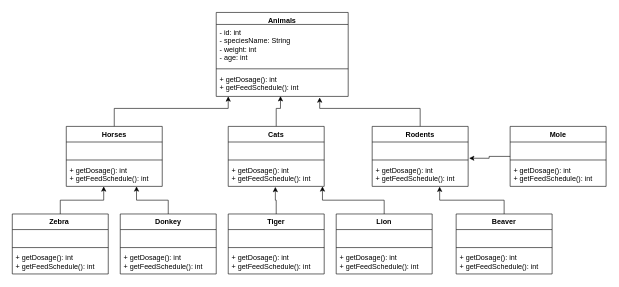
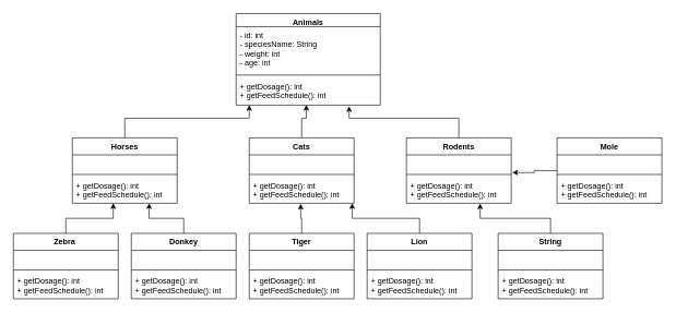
  <mxCell id="0" />
  <mxCell id="1" parent="0" />
  <mxCell id="2" value="Animals" style="swimlane;fontStyle=1;align=center;verticalAlign=top;childLayout=stackLayout;horizontal=1;startSize=20;horizontalStack=0;resizeParent=1;resizeParentMax=0;resizeLast=0;collapsible=1;marginBottom=0;" vertex="1" parent="1"><mxGeometry x="360" y="20" width="220" height="140" as="geometry" /></mxCell>
  <mxCell id="3" value="- id: int&#10;- speciesName: String&#10;- weight: int&#10;- age: int" style="text;strokeColor=none;fillColor=none;align=left;verticalAlign=top;spacingLeft=4;spacingRight=4;overflow=hidden;rotatable=0;points=[[0,0.5],[1,0.5]];portConstraint=eastwest;" vertex="1" parent="2"><mxGeometry y="20" width="220" height="70" as="geometry" /></mxCell>
  <mxCell id="4" value="" style="line;strokeWidth=1;fillColor=none;align=left;verticalAlign=middle;spacingTop=-1;spacingLeft=3;spacingRight=3;rotatable=0;labelPosition=right;points=[];portConstraint=eastwest;" vertex="1" parent="2"><mxGeometry y="90" width="220" height="8" as="geometry" /></mxCell>
  <mxCell id="5" value="+ getDosage(): int&#10;+ getFeedSchedule(): int" style="text;strokeColor=none;fillColor=none;align=left;verticalAlign=top;spacingLeft=4;spacingRight=4;overflow=hidden;rotatable=0;points=[[0,0.5],[1,0.5]];portConstraint=eastwest;" vertex="1" parent="2"><mxGeometry y="98" width="220" height="42" as="geometry" /></mxCell>
  <mxCell id="6" style="edgeStyle=orthogonalEdgeStyle;rounded=0;orthogonalLoop=1;jettySize=auto;html=1;" edge="1" parent="1" source="7" target="5"><mxGeometry relative="1" as="geometry"><mxPoint x="467" y="163" as="targetPoint" /><Array as="points"><mxPoint x="190" y="180" /><mxPoint x="380" y="180" /></Array></mxGeometry></mxCell>
  <mxCell id="7" value="Horses" style="swimlane;fontStyle=1;align=center;verticalAlign=top;childLayout=stackLayout;horizontal=1;startSize=26;horizontalStack=0;resizeParent=1;resizeParentMax=0;resizeLast=0;collapsible=1;marginBottom=0;" vertex="1" parent="1"><mxGeometry x="110" y="210" width="160" height="100" as="geometry" /></mxCell>
  <mxCell id="8" value=" &#10;" style="text;strokeColor=none;fillColor=none;align=left;verticalAlign=top;spacingLeft=4;spacingRight=4;overflow=hidden;rotatable=0;points=[[0,0.5],[1,0.5]];portConstraint=eastwest;" vertex="1" parent="7"><mxGeometry y="26" width="160" height="26" as="geometry" /></mxCell>
  <mxCell id="9" value="" style="line;strokeWidth=1;fillColor=none;align=left;verticalAlign=middle;spacingTop=-1;spacingLeft=3;spacingRight=3;rotatable=0;labelPosition=right;points=[];portConstraint=eastwest;" vertex="1" parent="7"><mxGeometry y="52" width="160" height="8" as="geometry" /></mxCell>
  <mxCell id="10" value="+ getDosage(): int&#10;+ getFeedSchedule(): int" style="text;strokeColor=none;fillColor=none;align=left;verticalAlign=top;spacingLeft=4;spacingRight=4;overflow=hidden;rotatable=0;points=[[0,0.5],[1,0.5]];portConstraint=eastwest;" vertex="1" parent="7"><mxGeometry y="60" width="160" height="40" as="geometry" /></mxCell>
  <mxCell id="11" style="edgeStyle=orthogonalEdgeStyle;rounded=0;orthogonalLoop=1;jettySize=auto;html=1;entryX=0.487;entryY=0.991;entryDx=0;entryDy=0;entryPerimeter=0;" edge="1" parent="1" source="12" target="5"><mxGeometry relative="1" as="geometry"><Array as="points"><mxPoint x="460" y="180" /><mxPoint x="467" y="180" /></Array></mxGeometry></mxCell>
  <mxCell id="12" value="Cats" style="swimlane;fontStyle=1;align=center;verticalAlign=top;childLayout=stackLayout;horizontal=1;startSize=26;horizontalStack=0;resizeParent=1;resizeParentMax=0;resizeLast=0;collapsible=1;marginBottom=0;" vertex="1" parent="1"><mxGeometry x="380" y="210" width="160" height="100" as="geometry" /></mxCell>
  <mxCell id="13" value=" &#10;" style="text;strokeColor=none;fillColor=none;align=left;verticalAlign=top;spacingLeft=4;spacingRight=4;overflow=hidden;rotatable=0;points=[[0,0.5],[1,0.5]];portConstraint=eastwest;" vertex="1" parent="12"><mxGeometry y="26" width="160" height="26" as="geometry" /></mxCell>
  <mxCell id="14" value="" style="line;strokeWidth=1;fillColor=none;align=left;verticalAlign=middle;spacingTop=-1;spacingLeft=3;spacingRight=3;rotatable=0;labelPosition=right;points=[];portConstraint=eastwest;" vertex="1" parent="12"><mxGeometry y="52" width="160" height="8" as="geometry" /></mxCell>
  <mxCell id="15" value="+ getDosage(): int&#10;+ getFeedSchedule(): int" style="text;strokeColor=none;fillColor=none;align=left;verticalAlign=top;spacingLeft=4;spacingRight=4;overflow=hidden;rotatable=0;points=[[0,0.5],[1,0.5]];portConstraint=eastwest;" vertex="1" parent="12"><mxGeometry y="60" width="160" height="40" as="geometry" /></mxCell>
  <mxCell id="16" style="edgeStyle=orthogonalEdgeStyle;rounded=0;orthogonalLoop=1;jettySize=auto;html=1;entryX=0.784;entryY=1.042;entryDx=0;entryDy=0;entryPerimeter=0;" edge="1" parent="1" source="17" target="5"><mxGeometry relative="1" as="geometry"><Array as="points"><mxPoint x="700" y="180" /><mxPoint x="532" y="180" /></Array></mxGeometry></mxCell>
  <mxCell id="17" value="Rodents" style="swimlane;fontStyle=1;align=center;verticalAlign=top;childLayout=stackLayout;horizontal=1;startSize=26;horizontalStack=0;resizeParent=1;resizeParentMax=0;resizeLast=0;collapsible=1;marginBottom=0;" vertex="1" parent="1"><mxGeometry x="620" y="210" width="160" height="100" as="geometry" /></mxCell>
  <mxCell id="18" value=" &#10;" style="text;strokeColor=none;fillColor=none;align=left;verticalAlign=top;spacingLeft=4;spacingRight=4;overflow=hidden;rotatable=0;points=[[0,0.5],[1,0.5]];portConstraint=eastwest;" vertex="1" parent="17"><mxGeometry y="26" width="160" height="26" as="geometry" /></mxCell>
  <mxCell id="19" value="" style="line;strokeWidth=1;fillColor=none;align=left;verticalAlign=middle;spacingTop=-1;spacingLeft=3;spacingRight=3;rotatable=0;labelPosition=right;points=[];portConstraint=eastwest;" vertex="1" parent="17"><mxGeometry y="52" width="160" height="8" as="geometry" /></mxCell>
  <mxCell id="20" value="+ getDosage(): int&#10;+ getFeedSchedule(): int" style="text;strokeColor=none;fillColor=none;align=left;verticalAlign=top;spacingLeft=4;spacingRight=4;overflow=hidden;rotatable=0;points=[[0,0.5],[1,0.5]];portConstraint=eastwest;" vertex="1" parent="17"><mxGeometry y="60" width="160" height="40" as="geometry" /></mxCell>
  <mxCell id="21" style="edgeStyle=orthogonalEdgeStyle;rounded=0;orthogonalLoop=1;jettySize=auto;html=1;entryX=0.39;entryY=1.001;entryDx=0;entryDy=0;entryPerimeter=0;" edge="1" parent="1" source="22" target="10"><mxGeometry relative="1" as="geometry" /></mxCell>
  <mxCell id="22" value="Zebra " style="swimlane;fontStyle=1;align=center;verticalAlign=top;childLayout=stackLayout;horizontal=1;startSize=26;horizontalStack=0;resizeParent=1;resizeParentMax=0;resizeLast=0;collapsible=1;marginBottom=0;" vertex="1" parent="1"><mxGeometry y="356" width="160" height="100" as="geometry" x="20" /></mxCell>
  <mxCell id="23" value=" &#10;" style="text;strokeColor=none;fillColor=none;align=left;verticalAlign=top;spacingLeft=4;spacingRight=4;overflow=hidden;rotatable=0;points=[[0,0.5],[1,0.5]];portConstraint=eastwest;" vertex="1" parent="22"><mxGeometry y="26" width="160" height="26" as="geometry" /></mxCell>
  <mxCell id="24" value="" style="line;strokeWidth=1;fillColor=none;align=left;verticalAlign=middle;spacingTop=-1;spacingLeft=3;spacingRight=3;rotatable=0;labelPosition=right;points=[];portConstraint=eastwest;" vertex="1" parent="22"><mxGeometry y="52" width="160" height="8" as="geometry" /></mxCell>
  <mxCell id="25" value="+ getDosage(): int&#10;+ getFeedSchedule(): int" style="text;strokeColor=none;fillColor=none;align=left;verticalAlign=top;spacingLeft=4;spacingRight=4;overflow=hidden;rotatable=0;points=[[0,0.5],[1,0.5]];portConstraint=eastwest;" vertex="1" parent="22"><mxGeometry y="60" width="160" height="40" as="geometry" /></mxCell>
  <mxCell id="26" style="edgeStyle=orthogonalEdgeStyle;rounded=0;orthogonalLoop=1;jettySize=auto;html=1;entryX=0.732;entryY=1.001;entryDx=0;entryDy=0;entryPerimeter=0;" edge="1" parent="1" source="27" target="10"><mxGeometry relative="1" as="geometry" /></mxCell>
  <mxCell id="27" value="Donkey" style="swimlane;fontStyle=1;align=center;verticalAlign=top;childLayout=stackLayout;horizontal=1;startSize=26;horizontalStack=0;resizeParent=1;resizeParentMax=0;resizeLast=0;collapsible=1;marginBottom=0;" vertex="1" parent="1"><mxGeometry x="200" y="356" width="160" height="100" as="geometry" /></mxCell>
  <mxCell id="28" value=" &#10;" style="text;strokeColor=none;fillColor=none;align=left;verticalAlign=top;spacingLeft=4;spacingRight=4;overflow=hidden;rotatable=0;points=[[0,0.5],[1,0.5]];portConstraint=eastwest;" vertex="1" parent="27"><mxGeometry y="26" width="160" height="26" as="geometry" /></mxCell>
  <mxCell id="29" value="" style="line;strokeWidth=1;fillColor=none;align=left;verticalAlign=middle;spacingTop=-1;spacingLeft=3;spacingRight=3;rotatable=0;labelPosition=right;points=[];portConstraint=eastwest;" vertex="1" parent="27"><mxGeometry y="52" width="160" height="8" as="geometry" /></mxCell>
  <mxCell id="30" value="+ getDosage(): int&#10;+ getFeedSchedule(): int" style="text;strokeColor=none;fillColor=none;align=left;verticalAlign=top;spacingLeft=4;spacingRight=4;overflow=hidden;rotatable=0;points=[[0,0.5],[1,0.5]];portConstraint=eastwest;" vertex="1" parent="27"><mxGeometry y="60" width="160" height="40" as="geometry" /></mxCell>
  <mxCell id="31" style="edgeStyle=orthogonalEdgeStyle;rounded=0;orthogonalLoop=1;jettySize=auto;html=1;entryX=0.491;entryY=1.023;entryDx=0;entryDy=0;entryPerimeter=0;" edge="1" parent="1" source="32" target="15"><mxGeometry relative="1" as="geometry" /></mxCell>
  <mxCell id="32" value="Tiger" style="swimlane;fontStyle=1;align=center;verticalAlign=top;childLayout=stackLayout;horizontal=1;startSize=26;horizontalStack=0;resizeParent=1;resizeParentMax=0;resizeLast=0;collapsible=1;marginBottom=0;" vertex="1" parent="1"><mxGeometry x="380" y="356" width="160" height="100" as="geometry" /></mxCell>
  <mxCell id="33" value=" " style="text;strokeColor=none;fillColor=none;align=left;verticalAlign=top;spacingLeft=4;spacingRight=4;overflow=hidden;rotatable=0;points=[[0,0.5],[1,0.5]];portConstraint=eastwest;" vertex="1" parent="32"><mxGeometry y="26" width="160" height="26" as="geometry" /></mxCell>
  <mxCell id="34" value="" style="line;strokeWidth=1;fillColor=none;align=left;verticalAlign=middle;spacingTop=-1;spacingLeft=3;spacingRight=3;rotatable=0;labelPosition=right;points=[];portConstraint=eastwest;" vertex="1" parent="32"><mxGeometry y="52" width="160" height="8" as="geometry" /></mxCell>
  <mxCell id="35" value="+ getDosage(): int&#10;+ getFeedSchedule(): int" style="text;strokeColor=none;fillColor=none;align=left;verticalAlign=top;spacingLeft=4;spacingRight=4;overflow=hidden;rotatable=0;points=[[0,0.5],[1,0.5]];portConstraint=eastwest;" vertex="1" parent="32"><mxGeometry y="60" width="160" height="40" as="geometry" /></mxCell>
  <mxCell id="36" style="edgeStyle=orthogonalEdgeStyle;rounded=0;orthogonalLoop=1;jettySize=auto;html=1;exitX=0.5;exitY=0;exitDx=0;exitDy=0;entryX=0.982;entryY=1.001;entryDx=0;entryDy=0;entryPerimeter=0;" edge="1" parent="1" source="37" target="15"><mxGeometry relative="1" as="geometry" /></mxCell>
  <mxCell id="37" value="Lion" style="swimlane;fontStyle=1;align=center;verticalAlign=top;childLayout=stackLayout;horizontal=1;startSize=26;horizontalStack=0;resizeParent=1;resizeParentMax=0;resizeLast=0;collapsible=1;marginBottom=0;" vertex="1" parent="1"><mxGeometry x="560" y="356" width="160" height="100" as="geometry" /></mxCell>
  <mxCell id="38" value=" " style="text;strokeColor=none;fillColor=none;align=left;verticalAlign=top;spacingLeft=4;spacingRight=4;overflow=hidden;rotatable=0;points=[[0,0.5],[1,0.5]];portConstraint=eastwest;" vertex="1" parent="37"><mxGeometry y="26" width="160" height="26" as="geometry" /></mxCell>
  <mxCell id="39" value="" style="line;strokeWidth=1;fillColor=none;align=left;verticalAlign=middle;spacingTop=-1;spacingLeft=3;spacingRight=3;rotatable=0;labelPosition=right;points=[];portConstraint=eastwest;" vertex="1" parent="37"><mxGeometry y="52" width="160" height="8" as="geometry" /></mxCell>
  <mxCell id="40" value="+ getDosage(): int&#10;+ getFeedSchedule(): int" style="text;strokeColor=none;fillColor=none;align=left;verticalAlign=top;spacingLeft=4;spacingRight=4;overflow=hidden;rotatable=0;points=[[0,0.5],[1,0.5]];portConstraint=eastwest;" vertex="1" parent="37"><mxGeometry y="60" width="160" height="40" as="geometry" /></mxCell>
  <mxCell id="41" style="edgeStyle=orthogonalEdgeStyle;rounded=0;orthogonalLoop=1;jettySize=auto;html=1;entryX=0.703;entryY=1.012;entryDx=0;entryDy=0;entryPerimeter=0;" edge="1" parent="1" source="42" target="20"><mxGeometry relative="1" as="geometry" /></mxCell>
- <mxCell id="42" value="Beaver" style="swimlane;fontStyle=1;align=center;verticalAlign=top;childLayout=stackLayout;horizontal=1;startSize=26;horizontalStack=0;resizeParent=1;resizeParentMax=0;resizeLast=0;collapsible=1;marginBottom=0;" vertex="1" parent="1"><mxGeometry x="760" y="356" width="160" height="100" as="geometry" /></mxCell>
+ <mxCell id="42" value="String" style="swimlane;fontStyle=1;align=center;verticalAlign=top;childLayout=stackLayout;horizontal=1;startSize=26;horizontalStack=0;resizeParent=1;resizeParentMax=0;resizeLast=0;collapsible=1;marginBottom=0;" vertex="1" parent="1"><mxGeometry x="760" y="356" width="160" height="100" as="geometry" /></mxCell>
  <mxCell id="43" value=" " style="text;strokeColor=none;fillColor=none;align=left;verticalAlign=top;spacingLeft=4;spacingRight=4;overflow=hidden;rotatable=0;points=[[0,0.5],[1,0.5]];portConstraint=eastwest;" vertex="1" parent="42"><mxGeometry y="26" width="160" height="26" as="geometry" /></mxCell>
  <mxCell id="44" value="" style="line;strokeWidth=1;fillColor=none;align=left;verticalAlign=middle;spacingTop=-1;spacingLeft=3;spacingRight=3;rotatable=0;labelPosition=right;points=[];portConstraint=eastwest;" vertex="1" parent="42"><mxGeometry y="52" width="160" height="8" as="geometry" /></mxCell>
  <mxCell id="45" value="+ getDosage(): int&#10;+ getFeedSchedule(): int" style="text;strokeColor=none;fillColor=none;align=left;verticalAlign=top;spacingLeft=4;spacingRight=4;overflow=hidden;rotatable=0;points=[[0,0.5],[1,0.5]];portConstraint=eastwest;" vertex="1" parent="42"><mxGeometry y="60" width="160" height="40" as="geometry" /></mxCell>
  <mxCell id="46" style="edgeStyle=orthogonalEdgeStyle;rounded=0;orthogonalLoop=1;jettySize=auto;html=1;entryX=1.01;entryY=1.042;entryDx=0;entryDy=0;entryPerimeter=0;" edge="1" parent="1" source="47" target="18"><mxGeometry relative="1" as="geometry" /></mxCell>
  <mxCell id="47" value="Mole" style="swimlane;fontStyle=1;align=center;verticalAlign=top;childLayout=stackLayout;horizontal=1;startSize=26;horizontalStack=0;resizeParent=1;resizeParentMax=0;resizeLast=0;collapsible=1;marginBottom=0;" vertex="1" parent="1"><mxGeometry x="850" y="210" width="160" height="100" as="geometry" /></mxCell>
  <mxCell id="48" value=" " style="text;strokeColor=none;fillColor=none;align=left;verticalAlign=top;spacingLeft=4;spacingRight=4;overflow=hidden;rotatable=0;points=[[0,0.5],[1,0.5]];portConstraint=eastwest;" vertex="1" parent="47"><mxGeometry y="26" width="160" height="26" as="geometry" /></mxCell>
  <mxCell id="49" value="" style="line;strokeWidth=1;fillColor=none;align=left;verticalAlign=middle;spacingTop=-1;spacingLeft=3;spacingRight=3;rotatable=0;labelPosition=right;points=[];portConstraint=eastwest;" vertex="1" parent="47"><mxGeometry y="52" width="160" height="8" as="geometry" /></mxCell>
  <mxCell id="50" value="+ getDosage(): int&#10;+ getFeedSchedule(): int" style="text;strokeColor=none;fillColor=none;align=left;verticalAlign=top;spacingLeft=4;spacingRight=4;overflow=hidden;rotatable=0;points=[[0,0.5],[1,0.5]];portConstraint=eastwest;" vertex="1" parent="47"><mxGeometry y="60" width="160" height="40" as="geometry" /></mxCell>
